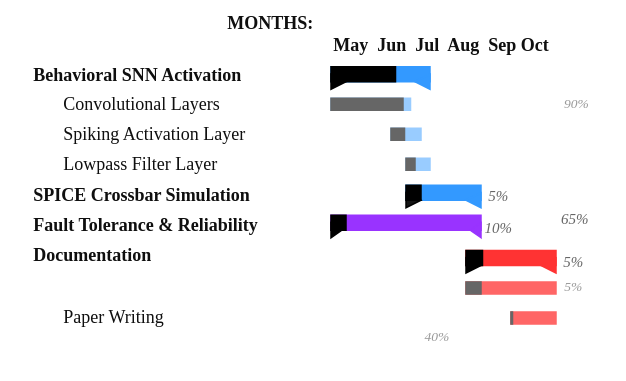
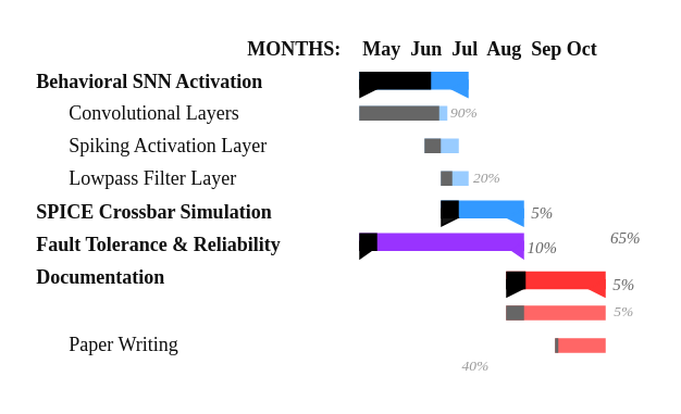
  <mxCell id="0" />
  <mxCell id="1" parent="0" />
- <mxCell id="2" value="MONTHS:" style="text;html=1;strokeColor=none;fillColor=none;align=center;verticalAlign=middle;whiteSpace=wrap;rounded=0;fontColor=#0F0F0F;fontStyle=1;fontFamily=Quicksand;fontSource=https%3A%2F%2Ffonts.googleapis.com%2Fcss%3Ffamily%3DQuicksand;" parent="1" vertex="1"><mxGeometry x="150" y="5" width="60" height="20" as="geometry" /></mxCell>
+ <mxCell id="2" value="MONTHS:" style="text;html=1;strokeColor=none;fillColor=none;align=center;verticalAlign=middle;whiteSpace=wrap;rounded=0;fontColor=#0F0F0F;fontStyle=1;fontFamily=Quicksand;fontSource=https%3A%2F%2Ffonts.googleapis.com%2Fcss%3Ffamily%3DQuicksand;" parent="1" vertex="1"><mxGeometry x="150" y="20" width="60" height="20" as="geometry" /></mxCell>
  <mxCell id="3" value="May&amp;nbsp; Jun&amp;nbsp; Jul&amp;nbsp; Aug&amp;nbsp; Sep Oct" style="text;html=1;align=left;verticalAlign=middle;resizable=0;points=[];autosize=1;strokeColor=none;fontColor=#0F0F0F;fontStyle=1;fontFamily=Quicksand;fontSource=https%3A%2F%2Ffonts.googleapis.com%2Fcss%3Ffamily%3DQuicksand;movable=1;rotatable=1;deletable=1;editable=1;connectable=1;" parent="1" vertex="1"><mxGeometry x="220" y="20" width="156" height="20" as="geometry" /></mxCell>
  <mxCell id="4" value="Behavioral SNN Activation" style="text;html=1;align=left;verticalAlign=middle;resizable=0;points=[];autosize=1;strokeColor=none;fontColor=#0F0F0F;fontStyle=1;fontFamily=Quicksand;fontSource=https%3A%2F%2Ffonts.googleapis.com%2Fcss%3Ffamily%3DQuicksand;" parent="1" vertex="1"><mxGeometry x="20" y="40" width="190" height="20" as="geometry" /></mxCell>
  <mxCell id="5" value="" style="group;fillColor=#ffffff;fontFamily=Quicksand;fontSource=https%3A%2F%2Ffonts.googleapis.com%2Fcss%3Ffamily%3DQuicksand;" parent="1" vertex="1" connectable="0"><mxGeometry x="220" y="44" width="66" height="15" as="geometry" /></mxCell>
  <mxCell id="6" value="" style="rounded=0;whiteSpace=wrap;html=1;fontColor=#0F0F0F;fillColor=#3399FF;strokeColor=#3399FF;fontFamily=Quicksand;fontSource=https%3A%2F%2Ffonts.googleapis.com%2Fcss%3Ffamily%3DQuicksand;" parent="5" vertex="1"><mxGeometry width="66" height="10" as="geometry" /></mxCell>
  <mxCell id="7" value="" style="triangle;whiteSpace=wrap;html=1;fontColor=#0F0F0F;fillColor=#000000;fontFamily=Quicksand;fontSource=https%3A%2F%2Ffonts.googleapis.com%2Fcss%3Ffamily%3DQuicksand;" parent="5" vertex="1"><mxGeometry y="5" width="10" height="10" as="geometry" /></mxCell>
  <mxCell id="8" value="" style="triangle;whiteSpace=wrap;html=1;fontColor=#0F0F0F;direction=west;fillColor=#3399FF;strokeColor=#3399FF;fontFamily=Quicksand;fontSource=https%3A%2F%2Ffonts.googleapis.com%2Fcss%3Ffamily%3DQuicksand;" parent="5" vertex="1"><mxGeometry x="56" y="5" width="10" height="10" as="geometry" /></mxCell>
  <mxCell id="9" value="" style="rounded=0;whiteSpace=wrap;html=1;fontColor=#0F0F0F;fillColor=#000000;fontFamily=Quicksand;fontSource=https%3A%2F%2Ffonts.googleapis.com%2Fcss%3Ffamily%3DQuicksand;" parent="5" vertex="1"><mxGeometry width="43" height="10" as="geometry" /></mxCell>
  <mxCell id="10" value="Convolutional Layers" style="text;html=1;strokeColor=none;fillColor=none;align=left;verticalAlign=middle;whiteSpace=wrap;rounded=0;fontColor=#0F0F0F;fontStyle=0;fontFamily=Quicksand;fontSource=https%3A%2F%2Ffonts.googleapis.com%2Fcss%3Ffamily%3DQuicksand;" parent="1" vertex="1"><mxGeometry x="40" y="59" width="160" height="20" as="geometry" /></mxCell>
  <mxCell id="11" value="Spiking Activation Layer" style="text;html=1;strokeColor=none;fillColor=none;align=left;verticalAlign=middle;whiteSpace=wrap;rounded=0;fontColor=#0F0F0F;fontStyle=0;fontFamily=Quicksand;fontSource=https%3A%2F%2Ffonts.googleapis.com%2Fcss%3Ffamily%3DQuicksand;" parent="1" vertex="1"><mxGeometry x="40" y="79" width="160" height="20" as="geometry" /></mxCell>
  <mxCell id="12" value="Lowpass Filter Layer" style="text;html=1;strokeColor=none;fillColor=none;align=left;verticalAlign=middle;whiteSpace=wrap;rounded=0;fontColor=#0F0F0F;fontStyle=0;fontFamily=Quicksand;fontSource=https%3A%2F%2Ffonts.googleapis.com%2Fcss%3Ffamily%3DQuicksand;" parent="1" vertex="1"><mxGeometry x="40" y="99" width="160" height="20" as="geometry" /></mxCell>
  <mxCell id="13" value="SPICE Crossbar Simulation" style="text;html=1;align=left;verticalAlign=middle;resizable=0;points=[];autosize=1;strokeColor=none;fontColor=#0F0F0F;fontStyle=1;fontFamily=Quicksand;fontSource=https%3A%2F%2Ffonts.googleapis.com%2Fcss%3Ffamily%3DQuicksand;" parent="1" vertex="1"><mxGeometry x="20" y="120" width="170" height="20" as="geometry" /></mxCell>
  <mxCell id="14" value="Fault Tolerance &amp;amp; Reliability" style="text;html=1;align=left;verticalAlign=middle;resizable=0;points=[];autosize=1;strokeColor=none;fontColor=#0F0F0F;fontStyle=1;fontFamily=Quicksand;fontSource=https%3A%2F%2Ffonts.googleapis.com%2Fcss%3Ffamily%3DQuicksand;" parent="1" vertex="1"><mxGeometry x="20" y="140" width="170" height="20" as="geometry" /></mxCell>
  <mxCell id="15" value="Documentation" style="text;html=1;align=left;verticalAlign=middle;resizable=0;points=[];autosize=1;strokeColor=none;fontColor=#0F0F0F;fontStyle=1;fontFamily=Quicksand;fontSource=https%3A%2F%2Ffonts.googleapis.com%2Fcss%3Ffamily%3DQuicksand;" parent="1" vertex="1"><mxGeometry x="20" y="160" width="100" height="20" as="geometry" /></mxCell>
  <mxCell id="16" value="" style="group;fillColor=#ffffff;fontFamily=Quicksand;fontSource=https%3A%2F%2Ffonts.googleapis.com%2Fcss%3Ffamily%3DQuicksand;" parent="1" vertex="1" connectable="0"><mxGeometry x="270" y="123" width="50" height="15" as="geometry" /></mxCell>
  <mxCell id="17" value="" style="rounded=0;whiteSpace=wrap;html=1;fontColor=#0F0F0F;fillColor=#3399FF;strokeColor=#3399FF;fontFamily=Quicksand;fontSource=https%3A%2F%2Ffonts.googleapis.com%2Fcss%3Ffamily%3DQuicksand;" parent="16" vertex="1"><mxGeometry width="50" height="10" as="geometry" /></mxCell>
  <mxCell id="18" value="" style="triangle;whiteSpace=wrap;html=1;fontColor=#0F0F0F;fillColor=#141414;fontFamily=Quicksand;fontSource=https%3A%2F%2Ffonts.googleapis.com%2Fcss%3Ffamily%3DQuicksand;" parent="16" vertex="1"><mxGeometry y="5" width="10" height="10" as="geometry" /></mxCell>
  <mxCell id="19" value="" style="triangle;whiteSpace=wrap;html=1;fontColor=#0F0F0F;direction=west;fillColor=#3399FF;strokeColor=#3399FF;fontFamily=Quicksand;fontSource=https%3A%2F%2Ffonts.googleapis.com%2Fcss%3Ffamily%3DQuicksand;" parent="16" vertex="1"><mxGeometry x="40" y="5" width="10" height="10" as="geometry" /></mxCell>
  <mxCell id="20" value="" style="rounded=0;whiteSpace=wrap;html=1;fontColor=#0F0F0F;fillColor=#000000;fontFamily=Quicksand;fontSource=https%3A%2F%2Ffonts.googleapis.com%2Fcss%3Ffamily%3DQuicksand;" parent="16" vertex="1"><mxGeometry width="10" height="10" as="geometry" /></mxCell>
  <mxCell id="21" value="" style="group;fillColor=#ffffff;fontFamily=Quicksand;fontSource=https%3A%2F%2Ffonts.googleapis.com%2Fcss%3Ffamily%3DQuicksand;movable=1;resizable=1;rotatable=1;deletable=1;editable=1;connectable=1;" parent="1" vertex="1" connectable="0"><mxGeometry x="220" y="143" width="100" height="15" as="geometry" /></mxCell>
  <mxCell id="22" value="" style="rounded=0;whiteSpace=wrap;html=1;fontColor=#0F0F0F;fontFamily=Quicksand;fontSource=https%3A%2F%2Ffonts.googleapis.com%2Fcss%3Ffamily%3DQuicksand;fillColor=#9933FF;strokeColor=#9933FF;movable=1;resizable=1;rotatable=1;deletable=1;editable=1;connectable=1;" parent="21" vertex="1"><mxGeometry width="100" height="10" as="geometry" /></mxCell>
  <mxCell id="23" value="" style="triangle;whiteSpace=wrap;html=1;fontColor=#0F0F0F;fontFamily=Quicksand;fontSource=https%3A%2F%2Ffonts.googleapis.com%2Fcss%3Ffamily%3DQuicksand;movable=1;resizable=1;rotatable=1;deletable=1;editable=1;connectable=1;fillColor=#000000;" parent="21" vertex="1"><mxGeometry y="5" width="7.143" height="10" as="geometry" /></mxCell>
  <mxCell id="24" value="" style="triangle;whiteSpace=wrap;html=1;fontColor=#0F0F0F;direction=west;fontFamily=Quicksand;fontSource=https%3A%2F%2Ffonts.googleapis.com%2Fcss%3Ffamily%3DQuicksand;strokeColor=#9933FF;fillColor=#9933FF;" parent="21" vertex="1"><mxGeometry x="92.857" y="5" width="7.143" height="10" as="geometry" /></mxCell>
  <mxCell id="25" value="" style="rounded=0;whiteSpace=wrap;html=1;fontColor=#0F0F0F;fillColor=#000000;fontFamily=Quicksand;fontSource=https%3A%2F%2Ffonts.googleapis.com%2Fcss%3Ffamily%3DQuicksand;" parent="21" vertex="1"><mxGeometry height="10" as="geometry" /></mxCell>
  <mxCell id="26" value="" style="rounded=0;whiteSpace=wrap;html=1;fontColor=#0F0F0F;fontFamily=Quicksand;fontSource=https%3A%2F%2Ffonts.googleapis.com%2Fcss%3Ffamily%3DQuicksand;movable=1;resizable=1;rotatable=1;deletable=1;editable=1;connectable=1;fillColor=#000000;" parent="21" vertex="1"><mxGeometry width="10" height="10" as="geometry" /></mxCell>
  <mxCell id="27" value="" style="group;fillColor=#ffffff;fontFamily=Quicksand;fontSource=https%3A%2F%2Ffonts.googleapis.com%2Fcss%3Ffamily%3DQuicksand;" parent="1" vertex="1" connectable="0"><mxGeometry x="310" y="166.5" width="60" height="15" as="geometry" /></mxCell>
  <mxCell id="28" value="" style="rounded=0;whiteSpace=wrap;html=1;fontColor=#0F0F0F;fontFamily=Quicksand;fontSource=https%3A%2F%2Ffonts.googleapis.com%2Fcss%3Ffamily%3DQuicksand;fillColor=#FF3333;strokeColor=#FF3333;" parent="27" vertex="1"><mxGeometry width="60.0" height="10" as="geometry" /></mxCell>
  <mxCell id="29" value="" style="triangle;whiteSpace=wrap;html=1;fontColor=#0F0F0F;fontFamily=Quicksand;fontSource=https%3A%2F%2Ffonts.googleapis.com%2Fcss%3Ffamily%3DQuicksand;fillColor=#000000;" parent="27" vertex="1"><mxGeometry y="5" width="10" height="10" as="geometry" /></mxCell>
  <mxCell id="30" value="" style="triangle;whiteSpace=wrap;html=1;fontColor=#0F0F0F;direction=west;fontFamily=Quicksand;fontSource=https%3A%2F%2Ffonts.googleapis.com%2Fcss%3Ffamily%3DQuicksand;strokeColor=#FF3333;fillColor=#FF3333;" parent="27" vertex="1"><mxGeometry x="50" y="5" width="10" height="10" as="geometry" /></mxCell>
  <mxCell id="31" value="" style="rounded=0;whiteSpace=wrap;html=1;fontColor=#0F0F0F;fillColor=#000000;fontFamily=Quicksand;fontSource=https%3A%2F%2Ffonts.googleapis.com%2Fcss%3Ffamily%3DQuicksand;" parent="27" vertex="1"><mxGeometry width="11" height="10" as="geometry" /></mxCell>
  <mxCell id="32" value="Paper Writing" style="text;html=1;strokeColor=none;fillColor=none;align=left;verticalAlign=middle;whiteSpace=wrap;rounded=0;fontColor=#0F0F0F;fontStyle=0;fontFamily=Quicksand;fontSource=https%3A%2F%2Ffonts.googleapis.com%2Fcss%3Ffamily%3DQuicksand;" parent="1" vertex="1"><mxGeometry x="40" y="201" width="160" height="20" as="geometry" /></mxCell>
  <mxCell id="33" value="" style="rounded=0;whiteSpace=wrap;html=1;fontColor=#0F0F0F;fontFamily=Quicksand;fontSource=https%3A%2F%2Ffonts.googleapis.com%2Fcss%3Ffamily%3DQuicksand;fillColor=#99CCFF;strokeColor=#99CCFF;" parent="1" vertex="1"><mxGeometry x="220" y="65" width="53" height="8" as="geometry" /></mxCell>
  <mxCell id="34" value="" style="rounded=0;whiteSpace=wrap;html=1;fontColor=#0F0F0F;fontFamily=Quicksand;fontSource=https%3A%2F%2Ffonts.googleapis.com%2Fcss%3Ffamily%3DQuicksand;strokeColor=#666666;fillColor=#666666;" parent="1" vertex="1"><mxGeometry x="220" y="65" width="48" height="8" as="geometry" /></mxCell>
  <mxCell id="35" value="" style="rounded=0;whiteSpace=wrap;html=1;fontColor=#0F0F0F;fontFamily=Quicksand;fontSource=https%3A%2F%2Ffonts.googleapis.com%2Fcss%3Ffamily%3DQuicksand;fillColor=#99CCFF;strokeColor=#99CCFF;" parent="1" vertex="1"><mxGeometry x="260" y="85" width="20" height="8" as="geometry" /></mxCell>
  <mxCell id="36" value="" style="rounded=0;whiteSpace=wrap;html=1;fontColor=#0F0F0F;fontFamily=Quicksand;fontSource=https%3A%2F%2Ffonts.googleapis.com%2Fcss%3Ffamily%3DQuicksand;strokeColor=#666666;fillColor=#666666;" parent="1" vertex="1"><mxGeometry x="260" y="85" width="9" height="8" as="geometry" /></mxCell>
  <mxCell id="37" value="" style="rounded=0;whiteSpace=wrap;html=1;fontColor=#0F0F0F;fontFamily=Quicksand;fontSource=https%3A%2F%2Ffonts.googleapis.com%2Fcss%3Ffamily%3DQuicksand;fillColor=#99CCFF;strokeColor=#99CCFF;" parent="1" vertex="1"><mxGeometry x="270" y="105" width="16" height="8" as="geometry" /></mxCell>
  <mxCell id="38" value="" style="rounded=0;whiteSpace=wrap;html=1;fontColor=#0F0F0F;fontFamily=Quicksand;fontSource=https%3A%2F%2Ffonts.googleapis.com%2Fcss%3Ffamily%3DQuicksand;strokeColor=#666666;fillColor=#666666;" parent="1" vertex="1"><mxGeometry x="270" y="105" width="6" height="8" as="geometry" /></mxCell>
  <mxCell id="39" value="" style="rounded=0;whiteSpace=wrap;html=1;fontColor=#0F0F0F;fontFamily=Quicksand;fontSource=https%3A%2F%2Ffonts.googleapis.com%2Fcss%3Ffamily%3DQuicksand;fillColor=#FF6666;strokeColor=#FF6666;" parent="1" vertex="1"><mxGeometry x="310" y="187.5" width="60" height="8" as="geometry" /></mxCell>
  <mxCell id="40" value="" style="rounded=0;whiteSpace=wrap;html=1;fontColor=#0F0F0F;fontFamily=Quicksand;fontSource=https%3A%2F%2Ffonts.googleapis.com%2Fcss%3Ffamily%3DQuicksand;strokeColor=#666666;fillColor=#666666;" parent="1" vertex="1"><mxGeometry x="310" y="187.5" width="10" height="8" as="geometry" /></mxCell>
  <mxCell id="41" value="" style="rounded=0;whiteSpace=wrap;html=1;fontColor=#0F0F0F;fontFamily=Quicksand;fontSource=https%3A%2F%2Ffonts.googleapis.com%2Fcss%3Ffamily%3DQuicksand;fillColor=#FF6666;strokeColor=#FF6666;" parent="1" vertex="1"><mxGeometry x="340" y="207.5" width="30" height="8" as="geometry" /></mxCell>
  <mxCell id="42" value="" style="rounded=0;whiteSpace=wrap;html=1;fontColor=#0F0F0F;fontFamily=Quicksand;fontSource=https%3A%2F%2Ffonts.googleapis.com%2Fcss%3Ffamily%3DQuicksand;strokeColor=#666666;fillColor=#666666;" parent="1" vertex="1"><mxGeometry x="340" y="207.5" width="1" height="8" as="geometry" /></mxCell>
  <mxCell id="43" value="&lt;i&gt;&lt;font style=&quot;font-size: 10px&quot;&gt;65%&lt;/font&gt;&lt;/i&gt;" style="text;html=1;strokeColor=none;fillColor=none;align=center;verticalAlign=middle;whiteSpace=wrap;rounded=0;fontFamily=Quicksand;fontSource=https%3A%2F%2Ffonts.googleapis.com%2Fcss%3Ffamily%3DQuicksand;fontSize=11;fontColor=#666666;fontStyle=0" parent="1" vertex="1"><mxGeometry x="371" y="137" width="24" height="16" as="geometry" /></mxCell>
- <mxCell id="44" value="&lt;i style=&quot;font-size: 9px&quot;&gt;&lt;font style=&quot;font-size: 9px&quot;&gt;90%&lt;/font&gt;&lt;/i&gt;" style="text;html=1;strokeColor=none;fillColor=none;align=center;verticalAlign=middle;whiteSpace=wrap;rounded=0;fontFamily=Quicksand;fontSource=https%3A%2F%2Ffonts.googleapis.com%2Fcss%3Ffamily%3DQuicksand;fontSize=9;fontColor=#999999;fontStyle=0" parent="1" vertex="1"><mxGeometry x="373" y="61" width="22" height="16" as="geometry" /></mxCell>
+ <mxCell id="44" value="&lt;i style=&quot;font-size: 9px&quot;&gt;&lt;font style=&quot;font-size: 9px&quot;&gt;90%&lt;/font&gt;&lt;/i&gt;" style="text;html=1;strokeColor=none;fillColor=none;align=center;verticalAlign=middle;whiteSpace=wrap;rounded=0;fontFamily=Quicksand;fontSource=https%3A%2F%2Ffonts.googleapis.com%2Fcss%3Ffamily%3DQuicksand;fontSize=9;fontColor=#999999;fontStyle=0" parent="1" vertex="1"><mxGeometry x="273" y="61" width="22" height="16" as="geometry" /></mxCell>
  <mxCell id="45" value="&lt;i style=&quot;font-size: 9px&quot;&gt;&lt;font style=&quot;font-size: 9px&quot;&gt;40%&lt;/font&gt;&lt;/i&gt;" style="text;html=1;strokeColor=none;fillColor=none;align=center;verticalAlign=middle;whiteSpace=wrap;rounded=0;fontFamily=Quicksand;fontSource=https%3A%2F%2Ffonts.googleapis.com%2Fcss%3Ffamily%3DQuicksand;fontSize=9;fontColor=#999999;fontStyle=0" parent="1" vertex="1"><mxGeometry x="280" y="216" width="22" height="16" as="geometry" /></mxCell>
+ <mxCell id="46" value="&lt;i style=&quot;font-size: 9px&quot;&gt;&lt;font style=&quot;font-size: 9px&quot;&gt;20%&lt;/font&gt;&lt;/i&gt;" style="text;html=1;strokeColor=none;fillColor=none;align=center;verticalAlign=middle;whiteSpace=wrap;rounded=0;fontFamily=Quicksand;fontSource=https%3A%2F%2Ffonts.googleapis.com%2Fcss%3Ffamily%3DQuicksand;fontSize=9;fontColor=#999999;fontStyle=0" parent="1" vertex="1"><mxGeometry x="287" y="101" width="22" height="16" as="geometry" /></mxCell>
  <mxCell id="47" value="&lt;i&gt;&lt;font style=&quot;font-size: 10px&quot;&gt;5%&lt;/font&gt;&lt;/i&gt;" style="text;html=1;strokeColor=none;fillColor=none;align=center;verticalAlign=middle;whiteSpace=wrap;rounded=0;fontFamily=Quicksand;fontSource=https%3A%2F%2Ffonts.googleapis.com%2Fcss%3Ffamily%3DQuicksand;fontSize=11;fontColor=#666666;fontStyle=0" parent="1" vertex="1"><mxGeometry x="320" y="122" width="24" height="16" as="geometry" /></mxCell>
  <mxCell id="48" value="&lt;i&gt;&lt;font style=&quot;font-size: 10px&quot;&gt;10%&lt;/font&gt;&lt;/i&gt;" style="text;html=1;strokeColor=none;fillColor=none;align=center;verticalAlign=middle;whiteSpace=wrap;rounded=0;fontFamily=Quicksand;fontSource=https%3A%2F%2Ffonts.googleapis.com%2Fcss%3Ffamily%3DQuicksand;fontSize=11;fontColor=#666666;fontStyle=0" parent="1" vertex="1"><mxGeometry x="320" y="142.5" width="24" height="16" as="geometry" /></mxCell>
  <mxCell id="49" value="&lt;i&gt;&lt;font style=&quot;font-size: 10px&quot;&gt;5%&lt;/font&gt;&lt;/i&gt;" style="text;html=1;strokeColor=none;fillColor=none;align=center;verticalAlign=middle;whiteSpace=wrap;rounded=0;fontFamily=Quicksand;fontSource=https%3A%2F%2Ffonts.googleapis.com%2Fcss%3Ffamily%3DQuicksand;fontSize=11;fontColor=#666666;fontStyle=0" parent="1" vertex="1"><mxGeometry x="370" y="166" width="24" height="16" as="geometry" /></mxCell>
  <mxCell id="50" value="&lt;i style=&quot;font-size: 9px&quot;&gt;&lt;font style=&quot;font-size: 9px&quot;&gt;5%&lt;/font&gt;&lt;/i&gt;" style="text;html=1;strokeColor=none;fillColor=none;align=center;verticalAlign=middle;whiteSpace=wrap;rounded=0;fontFamily=Quicksand;fontSource=https%3A%2F%2Ffonts.googleapis.com%2Fcss%3Ffamily%3DQuicksand;fontSize=9;fontColor=#999999;fontStyle=0" parent="1" vertex="1"><mxGeometry x="371" y="183" width="22" height="16" as="geometry" /></mxCell>
